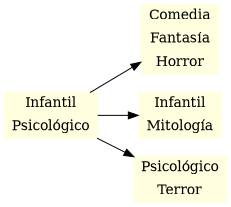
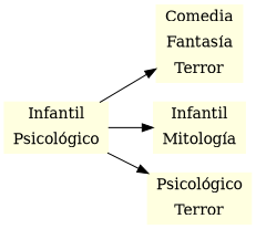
  digraph {
    rankdir=LR
    node [color=lightyellow shape=record style=filled]
    n1 [label="Infantil|Psicológico"]
-   n2 [label="Comedia|Fantasía|Horror"]
+   n2 [label="Comedia|Fantasía|Terror"]
    n3 [label="Infantil|Mitología"]
    n4 [label="Psicológico|Terror"]
    n1 -> n2
    n1 -> n3
    n1 -> n4
  }
